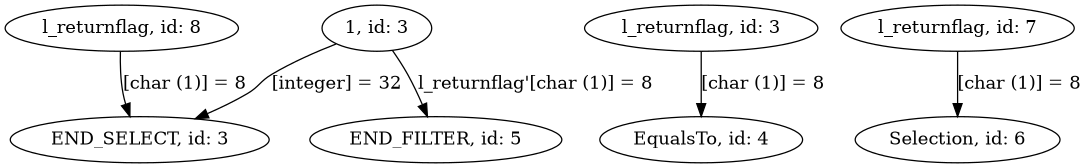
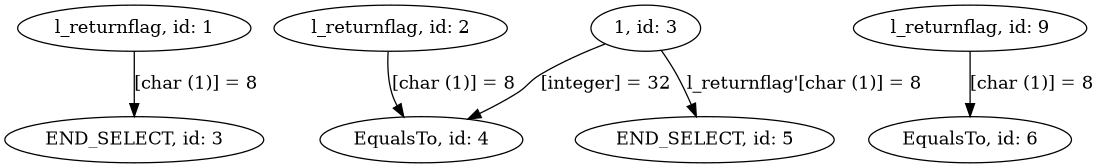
  digraph {
    n1 [label="END_SELECT, id: 3"]
-   "l_returnflag, id: 1" [label="l_returnflag, id: 8"]
-   "l_returnflag, id: 2" [label="l_returnflag, id: 3"]
+   "l_returnflag, id: 1"
+   "l_returnflag, id: 2"
    "EqualsTo, id: 4"
    "1, id: 3"
-   "END_FILTER, id: 5"
-   "l_returnflag, id: 7"
-   "Selection, id: 6"
+   "END_FILTER, id: 5" [label="END_SELECT, id: 5"]
+   "l_returnflag, id: 7" [label="l_returnflag, id: 9"]
+   "Selection, id: 6" [label="EqualsTo, id: 6"]
    "l_returnflag, id: 1" -> n1 [label="[char (1)] = 8"]
    "l_returnflag, id: 2" -> "EqualsTo, id: 4" [label="[char (1)] = 8"]
-   "1, id: 3" -> n1 [label="[integer] = 32"]
+   "1, id: 3" -> "EqualsTo, id: 4" [label="[integer] = 32"]
    "1, id: 3" -> "END_FILTER, id: 5" [label="l_returnflag'[char (1)] = 8"]
    "l_returnflag, id: 7" -> "Selection, id: 6" [label="[char (1)] = 8"]
  }
